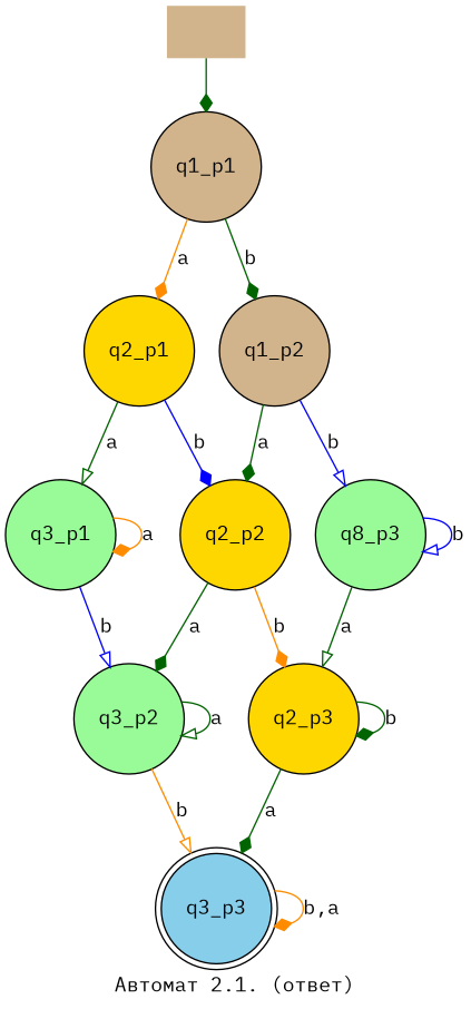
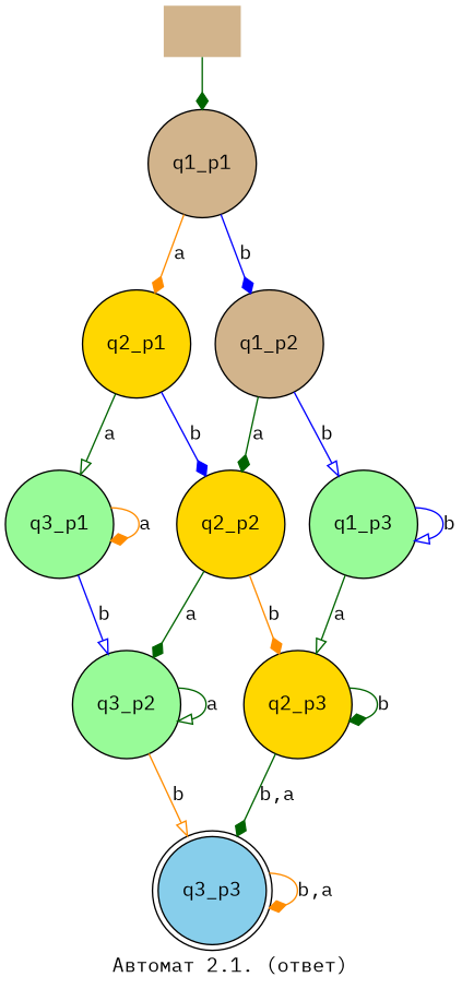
  digraph {
    fontname="IBM Plex Mono"
    label="Автомат 2.1. (ответ)"
    rankdir=TB
    node [fillcolor=tan fontname="IBM Plex Mono" shape=circle style=filled]
    edge [arrowhead=diamond color=darkgreen fontname="IBM Plex Mono"]
    "" [shape=none]
    q1_p1
    q2_p1 [fillcolor=gold]
    q1_p2
    q3_p3 [fillcolor=skyblue shape=doublecircle]
    q2_p2 [fillcolor=gold]
    q3_p1 [fillcolor=palegreen]
-   q1_p3 [fillcolor=palegreen label=q8_p3]
+   q1_p3 [fillcolor=palegreen]
    q2_p3 [fillcolor=gold]
    q3_p2 [fillcolor=palegreen]
    "" -> q1_p1
    q1_p1 -> q2_p1 [color=darkorange label=a]
-   q1_p1 -> q1_p2 [label=b]
+   q1_p1 -> q1_p2 [color=blue label=b]
    q2_p1 -> q2_p2 [color=blue label=b]
    q2_p1 -> q3_p1 [arrowhead=onormal label=a]
    q1_p2 -> q2_p2 [label=a]
    q1_p2 -> q1_p3 [arrowhead=onormal color=blue label=b]
    q3_p3 -> q3_p3 [color=darkorange label="b,a"]
    q2_p2 -> q2_p3 [color=darkorange label=b]
    q2_p2 -> q3_p2 [label=a]
    q3_p1 -> q3_p1 [color=darkorange label=a]
    q3_p1 -> q3_p2 [arrowhead=onormal color=blue label=b]
    q1_p3 -> q1_p3 [arrowhead=onormal color=blue label=b]
    q1_p3 -> q2_p3 [arrowhead=onormal label=a]
-   q2_p3 -> q3_p3 [label=a]
+   q2_p3 -> q3_p3 [label="b,a"]
    q2_p3 -> q2_p3 [label=b]
    q3_p2 -> q3_p3 [arrowhead=onormal color=darkorange label=b]
    q3_p2 -> q3_p2 [arrowhead=onormal label=a]
  }
